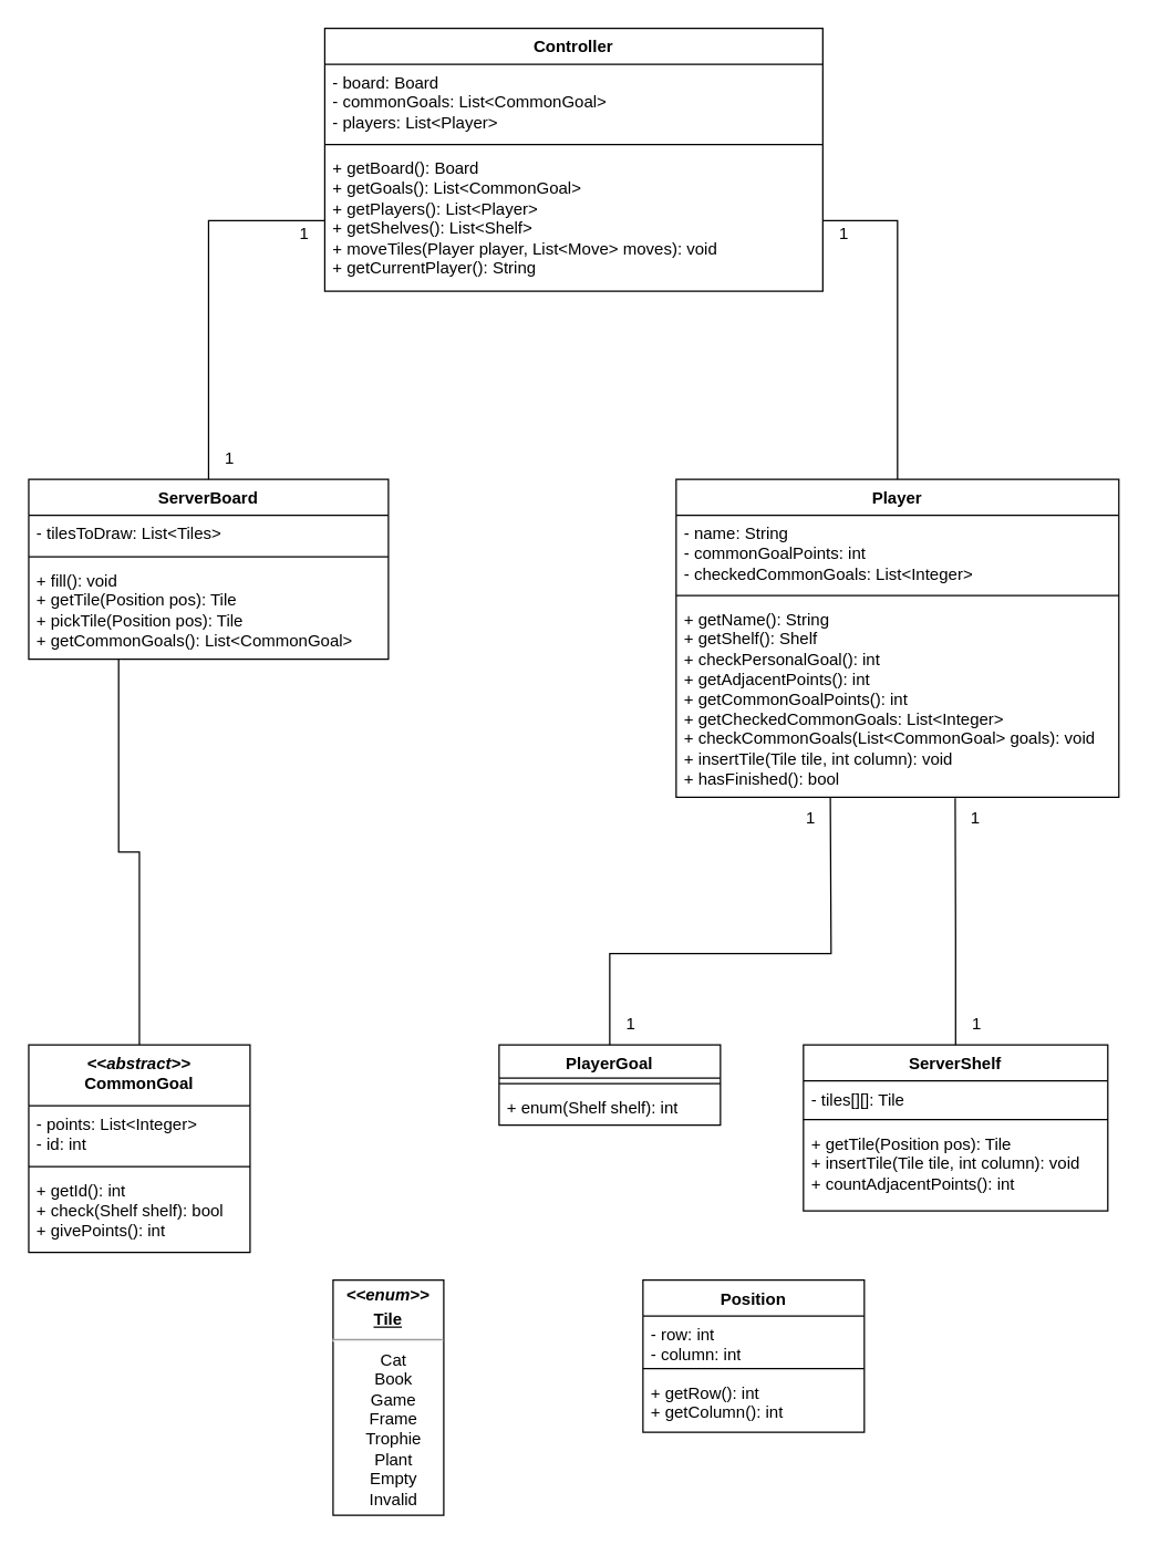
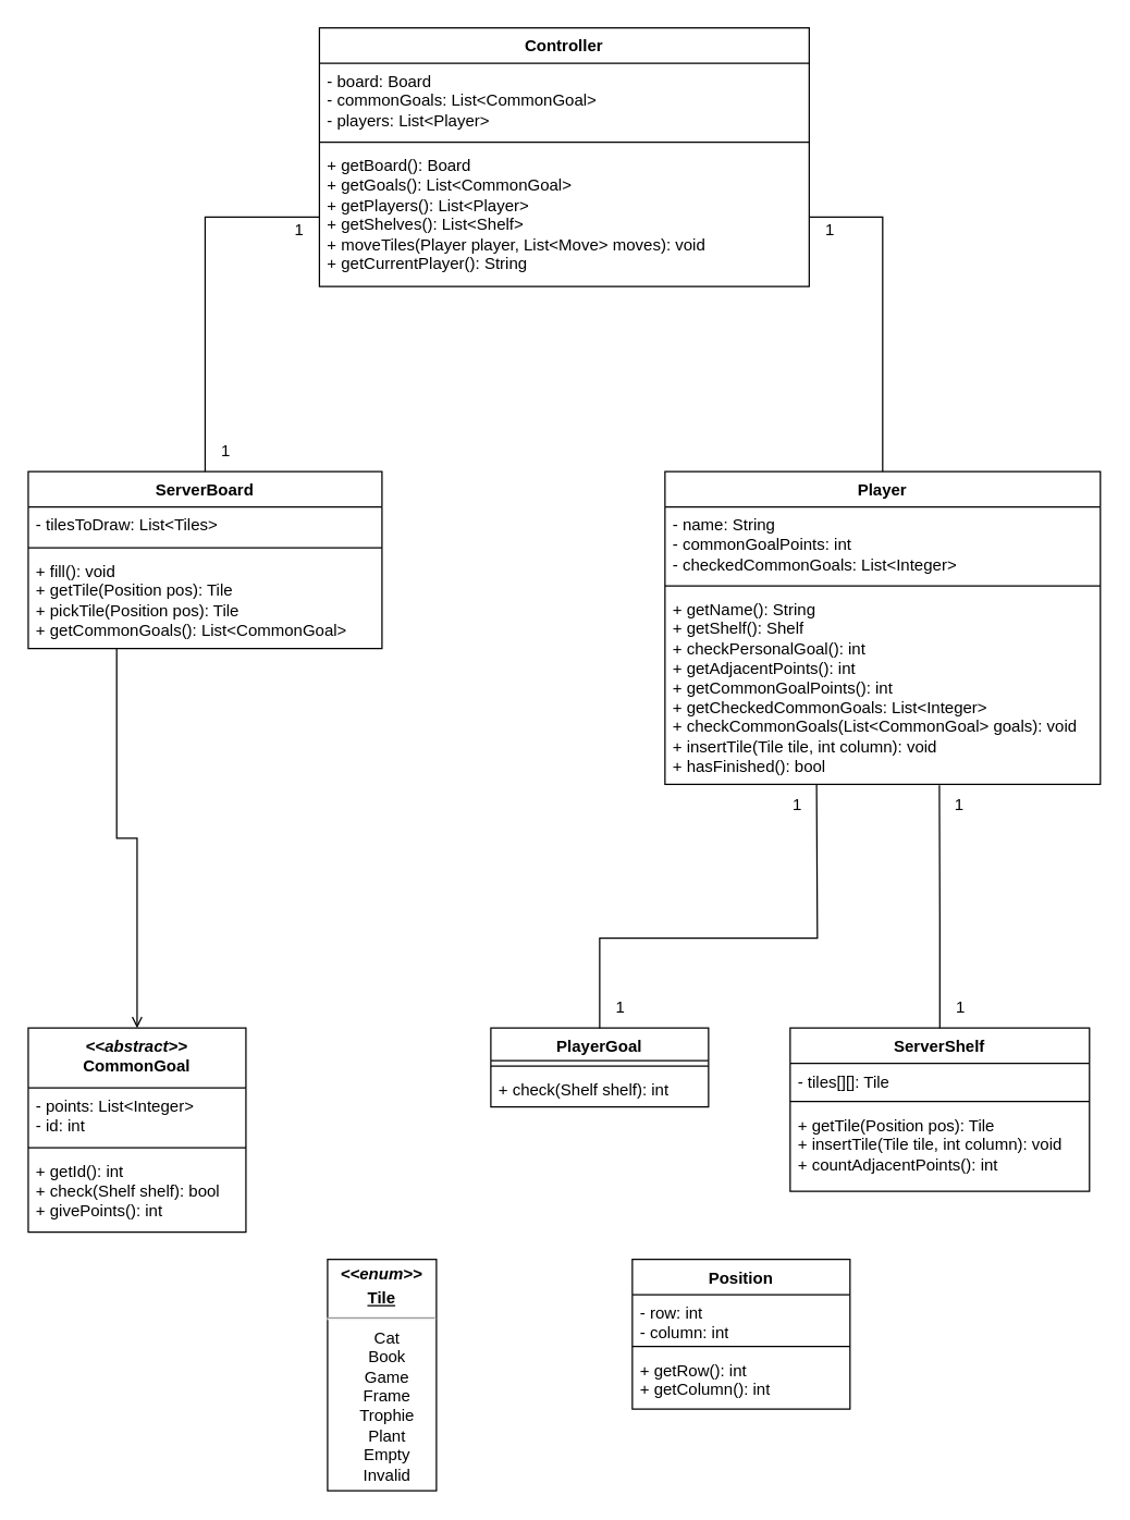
  <mxCell id="0" />
  <mxCell id="1" parent="0" />
  <mxCell id="2" value="Player" style="swimlane;fontStyle=1;align=center;verticalAlign=top;childLayout=stackLayout;horizontal=1;startSize=26;horizontalStack=0;resizeParent=1;resizeParentMax=0;resizeLast=0;collapsible=1;marginBottom=0;whiteSpace=wrap;html=1;" parent="1" vertex="1"><mxGeometry x="488" y="346" width="320" height="230" as="geometry" /></mxCell>
  <mxCell id="3" value="&lt;div&gt;- name: String&lt;/div&gt;&lt;div&gt;- commonGoalPoints: int&lt;/div&gt;&lt;div&gt;- checkedCommonGoals: List&amp;lt;Integer&amp;gt;&lt;br&gt;&lt;/div&gt;" style="text;strokeColor=none;fillColor=none;align=left;verticalAlign=top;spacingLeft=4;spacingRight=4;overflow=hidden;rotatable=0;points=[[0,0.5],[1,0.5]];portConstraint=eastwest;whiteSpace=wrap;html=1;" parent="2" vertex="1"><mxGeometry y="26" width="320" height="54" as="geometry" /></mxCell>
  <mxCell id="4" value="" style="line;strokeWidth=1;fillColor=none;align=left;verticalAlign=middle;spacingTop=-1;spacingLeft=3;spacingRight=3;rotatable=0;labelPosition=right;points=[];portConstraint=eastwest;strokeColor=inherit;" parent="2" vertex="1"><mxGeometry y="80" width="320" height="8" as="geometry" /></mxCell>
  <mxCell id="5" value="&lt;div&gt;+ getName(): String&lt;/div&gt;&lt;div&gt;+ getShelf(): Shelf&lt;/div&gt;&lt;div&gt;+ checkPersonalGoal(): int&lt;br&gt;&lt;/div&gt;&lt;div&gt;+ getAdjacentPoints(): int&lt;/div&gt;&lt;div&gt;+ getCommonGoalPoints(): int&lt;/div&gt;&lt;div&gt;+ getCheckedCommonGoals: List&amp;lt;Integer&amp;gt;&lt;/div&gt;&lt;div&gt;+ checkCommonGoals(List&amp;lt;CommonGoal&amp;gt; goals): void&lt;/div&gt;&lt;div&gt;+ insertTile(Tile tile, int column): void&lt;/div&gt;&lt;div&gt;+ hasFinished(): bool&lt;br&gt;&lt;/div&gt;" style="text;strokeColor=none;fillColor=none;align=left;verticalAlign=top;spacingLeft=4;spacingRight=4;overflow=hidden;rotatable=0;points=[[0,0.5],[1,0.5]];portConstraint=eastwest;whiteSpace=wrap;html=1;" parent="2" vertex="1"><mxGeometry y="88" width="320" height="142" as="geometry" /></mxCell>
- <mxCell id="6" style="edgeStyle=orthogonalEdgeStyle;rounded=0;orthogonalLoop=1;jettySize=auto;html=1;exitX=0.25;exitY=1;exitDx=0;exitDy=0;entryX=0.5;entryY=0;entryDx=0;entryDy=0;endArrow=none;endFill=0;" parent="1" source="7" target="11" edge="1"><mxGeometry relative="1" as="geometry" /></mxCell>
+ <mxCell id="6" style="edgeStyle=orthogonalEdgeStyle;rounded=0;orthogonalLoop=1;jettySize=auto;html=1;exitX=0.25;exitY=1;exitDx=0;exitDy=0;entryX=0.5;entryY=0;entryDx=0;entryDy=0;endArrow=open;endFill=0;" parent="1" source="7" target="11" edge="1"><mxGeometry relative="1" as="geometry" /></mxCell>
  <mxCell id="7" value="ServerBoard" style="swimlane;fontStyle=1;align=center;verticalAlign=top;childLayout=stackLayout;horizontal=1;startSize=26;horizontalStack=0;resizeParent=1;resizeParentMax=0;resizeLast=0;collapsible=1;marginBottom=0;whiteSpace=wrap;html=1;" parent="1" vertex="1"><mxGeometry x="20" y="346" width="260" height="130" as="geometry" /></mxCell>
  <mxCell id="8" value="- tilesToDraw: List&amp;lt;Tiles&amp;gt;" style="text;strokeColor=none;fillColor=none;align=left;verticalAlign=top;spacingLeft=4;spacingRight=4;overflow=hidden;rotatable=0;points=[[0,0.5],[1,0.5]];portConstraint=eastwest;whiteSpace=wrap;html=1;" parent="7" vertex="1"><mxGeometry y="26" width="260" height="26" as="geometry" /></mxCell>
  <mxCell id="9" value="" style="line;strokeWidth=1;fillColor=none;align=left;verticalAlign=middle;spacingTop=-1;spacingLeft=3;spacingRight=3;rotatable=0;labelPosition=right;points=[];portConstraint=eastwest;strokeColor=inherit;" parent="7" vertex="1"><mxGeometry y="52" width="260" height="8" as="geometry" /></mxCell>
  <mxCell id="10" value="&lt;div&gt;+ fill(): void&lt;/div&gt;&lt;div&gt;+ getTile(Position pos): Tile&lt;br&gt;&lt;/div&gt;&lt;div&gt;+ pickTile(Position pos): Tile&lt;/div&gt;&lt;div&gt;+ getCommonGoals(): List&amp;lt;CommonGoal&amp;gt;&lt;br&gt;&lt;/div&gt;&lt;div&gt;&lt;br&gt;&lt;/div&gt;" style="text;strokeColor=none;fillColor=none;align=left;verticalAlign=top;spacingLeft=4;spacingRight=4;overflow=hidden;rotatable=0;points=[[0,0.5],[1,0.5]];portConstraint=eastwest;whiteSpace=wrap;html=1;" parent="7" vertex="1"><mxGeometry y="60" width="260" height="70" as="geometry" /></mxCell>
  <mxCell id="11" value="&lt;div&gt;&lt;i&gt;&amp;lt;&amp;lt;abstract&amp;gt;&amp;gt;&lt;/i&gt;&lt;br&gt;&lt;/div&gt;&lt;div&gt;CommonGoal&lt;br&gt;&lt;/div&gt;" style="swimlane;fontStyle=1;align=center;verticalAlign=top;childLayout=stackLayout;horizontal=1;startSize=44;horizontalStack=0;resizeParent=1;resizeParentMax=0;resizeLast=0;collapsible=1;marginBottom=0;whiteSpace=wrap;html=1;" parent="1" vertex="1"><mxGeometry x="20" y="755" width="160" height="150" as="geometry" /></mxCell>
  <mxCell id="12" value="&lt;div&gt;- points: List&amp;lt;Integer&amp;gt;&lt;/div&gt;&lt;div&gt;- id: int&lt;br&gt;&lt;/div&gt;" style="text;strokeColor=none;fillColor=none;align=left;verticalAlign=top;spacingLeft=4;spacingRight=4;overflow=hidden;rotatable=0;points=[[0,0.5],[1,0.5]];portConstraint=eastwest;whiteSpace=wrap;html=1;" parent="11" vertex="1"><mxGeometry y="44" width="160" height="40" as="geometry" /></mxCell>
  <mxCell id="13" value="" style="line;strokeWidth=1;fillColor=none;align=left;verticalAlign=middle;spacingTop=-1;spacingLeft=3;spacingRight=3;rotatable=0;labelPosition=right;points=[];portConstraint=eastwest;strokeColor=inherit;" parent="11" vertex="1"><mxGeometry y="84" width="160" height="8" as="geometry" /></mxCell>
  <mxCell id="14" value="&lt;div&gt;+ getId(): int&lt;br&gt;&lt;/div&gt;&lt;div&gt;+ check(Shelf shelf): bool&lt;/div&gt;&lt;div&gt;+ givePoints(): int&lt;br&gt;&lt;/div&gt;" style="text;strokeColor=none;fillColor=none;align=left;verticalAlign=top;spacingLeft=4;spacingRight=4;overflow=hidden;rotatable=0;points=[[0,0.5],[1,0.5]];portConstraint=eastwest;whiteSpace=wrap;html=1;" parent="11" vertex="1"><mxGeometry y="92" width="160" height="58" as="geometry" /></mxCell>
  <mxCell id="15" value="ServerShelf" style="swimlane;fontStyle=1;align=center;verticalAlign=top;childLayout=stackLayout;horizontal=1;startSize=26;horizontalStack=0;resizeParent=1;resizeParentMax=0;resizeLast=0;collapsible=1;marginBottom=0;whiteSpace=wrap;html=1;" parent="1" vertex="1"><mxGeometry x="580" y="755" width="220" height="120" as="geometry" /></mxCell>
  <mxCell id="16" value="- tiles[][]: Tile" style="text;strokeColor=none;fillColor=none;align=left;verticalAlign=top;spacingLeft=4;spacingRight=4;overflow=hidden;rotatable=0;points=[[0,0.5],[1,0.5]];portConstraint=eastwest;whiteSpace=wrap;html=1;" parent="15" vertex="1"><mxGeometry y="26" width="220" height="24" as="geometry" /></mxCell>
  <mxCell id="17" value="" style="line;strokeWidth=1;fillColor=none;align=left;verticalAlign=middle;spacingTop=-1;spacingLeft=3;spacingRight=3;rotatable=0;labelPosition=right;points=[];portConstraint=eastwest;strokeColor=inherit;" parent="15" vertex="1"><mxGeometry y="50" width="220" height="8" as="geometry" /></mxCell>
  <mxCell id="18" value="&lt;div&gt;+ getTile(Position pos): Tile&lt;/div&gt;&lt;div&gt;+ insertTile(Tile tile, int column): void&lt;/div&gt;&lt;div&gt;+ countAdjacentPoints(): int&lt;br&gt;&lt;/div&gt;" style="text;strokeColor=none;fillColor=none;align=left;verticalAlign=top;spacingLeft=4;spacingRight=4;overflow=hidden;rotatable=0;points=[[0,0.5],[1,0.5]];portConstraint=eastwest;whiteSpace=wrap;html=1;" parent="15" vertex="1"><mxGeometry y="58" width="220" height="62" as="geometry" /></mxCell>
  <mxCell id="19" value="&lt;div&gt;PlayerGoal&lt;br&gt;&lt;/div&gt;" style="swimlane;fontStyle=1;align=center;verticalAlign=top;childLayout=stackLayout;horizontal=1;startSize=24;horizontalStack=0;resizeParent=1;resizeParentMax=0;resizeLast=0;collapsible=1;marginBottom=0;whiteSpace=wrap;html=1;" parent="1" vertex="1"><mxGeometry x="360" y="755" width="160" height="58" as="geometry" /></mxCell>
  <mxCell id="20" value="" style="line;strokeWidth=1;fillColor=none;align=left;verticalAlign=middle;spacingTop=-1;spacingLeft=3;spacingRight=3;rotatable=0;labelPosition=right;points=[];portConstraint=eastwest;strokeColor=inherit;" parent="19" vertex="1"><mxGeometry y="24" width="160" height="8" as="geometry" /></mxCell>
- <mxCell id="21" value="+ enum(Shelf shelf): int" style="text;strokeColor=none;fillColor=none;align=left;verticalAlign=top;spacingLeft=4;spacingRight=4;overflow=hidden;rotatable=0;points=[[0,0.5],[1,0.5]];portConstraint=eastwest;whiteSpace=wrap;html=1;" parent="19" vertex="1"><mxGeometry y="32" width="160" height="26" as="geometry" /></mxCell>
+ <mxCell id="21" value="+ check(Shelf shelf): int" style="text;strokeColor=none;fillColor=none;align=left;verticalAlign=top;spacingLeft=4;spacingRight=4;overflow=hidden;rotatable=0;points=[[0,0.5],[1,0.5]];portConstraint=eastwest;whiteSpace=wrap;html=1;" parent="19" vertex="1"><mxGeometry y="32" width="160" height="26" as="geometry" /></mxCell>
  <mxCell id="22" value="Controller" style="swimlane;fontStyle=1;align=center;verticalAlign=top;childLayout=stackLayout;horizontal=1;startSize=26;horizontalStack=0;resizeParent=1;resizeParentMax=0;resizeLast=0;collapsible=1;marginBottom=0;whiteSpace=wrap;html=1;" parent="1" vertex="1"><mxGeometry x="234" y="20" width="360" height="190" as="geometry" /></mxCell>
  <mxCell id="23" value="&lt;div&gt;- board: Board&lt;/div&gt;&lt;div&gt;- commonGoals: List&amp;lt;CommonGoal&amp;gt;&lt;/div&gt;&lt;div&gt;- players: List&amp;lt;Player&amp;gt;&lt;/div&gt;" style="text;strokeColor=none;fillColor=none;align=left;verticalAlign=top;spacingLeft=4;spacingRight=4;overflow=hidden;rotatable=0;points=[[0,0.5],[1,0.5]];portConstraint=eastwest;whiteSpace=wrap;html=1;" parent="22" vertex="1"><mxGeometry y="26" width="360" height="54" as="geometry" /></mxCell>
  <mxCell id="24" value="" style="line;strokeWidth=1;fillColor=none;align=left;verticalAlign=middle;spacingTop=-1;spacingLeft=3;spacingRight=3;rotatable=0;labelPosition=right;points=[];portConstraint=eastwest;strokeColor=inherit;" parent="22" vertex="1"><mxGeometry y="80" width="360" height="8" as="geometry" /></mxCell>
  <mxCell id="25" value="&lt;div&gt;+ getBoard(): Board&lt;/div&gt;&lt;div&gt;+ getGoals(): List&amp;lt;CommonGoal&amp;gt;&lt;/div&gt;&lt;div&gt;+ getPlayers(): List&amp;lt;Player&amp;gt;&lt;/div&gt;&lt;div&gt;+ getShelves(): List&amp;lt;Shelf&amp;gt;&lt;/div&gt;&lt;div&gt;+ moveTiles(Player player, List&amp;lt;Move&amp;gt; moves): void&lt;/div&gt;&lt;div&gt;+ getCurrentPlayer(): String&lt;/div&gt;&lt;div&gt;&lt;br&gt;&lt;/div&gt;" style="text;strokeColor=none;fillColor=none;align=left;verticalAlign=top;spacingLeft=4;spacingRight=4;overflow=hidden;rotatable=0;points=[[0,0.5],[1,0.5]];portConstraint=eastwest;whiteSpace=wrap;html=1;" parent="22" vertex="1"><mxGeometry y="88" width="360" height="102" as="geometry" /></mxCell>
  <mxCell id="26" style="edgeStyle=orthogonalEdgeStyle;rounded=0;orthogonalLoop=1;jettySize=auto;html=1;exitX=1;exitY=0.5;exitDx=0;exitDy=0;entryX=0.5;entryY=0;entryDx=0;entryDy=0;endArrow=none;endFill=0;" parent="1" source="25" target="2" edge="1"><mxGeometry relative="1" as="geometry" /></mxCell>
  <mxCell id="27" value="&lt;div&gt;1&lt;/div&gt;" style="text;html=1;align=center;verticalAlign=middle;resizable=0;points=[[0,0.5,0,0,0]];autosize=1;strokeColor=none;fillColor=none;" parent="1" vertex="1"><mxGeometry x="594" y="154" width="30" height="30" as="geometry" /></mxCell>
  <mxCell id="28" style="edgeStyle=orthogonalEdgeStyle;rounded=0;orthogonalLoop=1;jettySize=auto;html=1;exitX=0;exitY=0.5;exitDx=0;exitDy=0;entryX=0.5;entryY=0;entryDx=0;entryDy=0;endArrow=none;endFill=0;" parent="1" source="25" target="7" edge="1"><mxGeometry relative="1" as="geometry" /></mxCell>
  <mxCell id="29" value="1" style="text;html=1;align=center;verticalAlign=middle;resizable=0;points=[];autosize=1;strokeColor=none;fillColor=none;" parent="1" vertex="1"><mxGeometry x="150" y="316" width="30" height="30" as="geometry" /></mxCell>
  <mxCell id="30" value="1" style="text;html=1;align=center;verticalAlign=middle;resizable=0;points=[];autosize=1;strokeColor=none;fillColor=none;" parent="1" vertex="1"><mxGeometry x="204" y="154" width="30" height="30" as="geometry" /></mxCell>
  <mxCell id="31" value="" style="endArrow=none;endFill=0;endSize=12;html=1;rounded=0;entryX=0.5;entryY=0;entryDx=0;entryDy=0;exitX=0.023;exitY=0.021;exitDx=0;exitDy=0;exitPerimeter=0;" parent="1" source="32" target="15" edge="1"><mxGeometry width="160" relative="1" as="geometry"><mxPoint x="690" y="629" as="sourcePoint" /><mxPoint x="640" y="699" as="targetPoint" /><Array as="points"><mxPoint x="690" y="679" /></Array></mxGeometry></mxCell>
  <mxCell id="32" value="&lt;div&gt;1&lt;/div&gt;" style="text;html=1;align=center;verticalAlign=middle;resizable=0;points=[];autosize=1;strokeColor=none;fillColor=none;" parent="1" vertex="1"><mxGeometry x="689" y="576" width="30" height="30" as="geometry" /></mxCell>
  <mxCell id="33" value="&lt;div&gt;1&lt;/div&gt;" style="text;html=1;align=center;verticalAlign=middle;resizable=0;points=[];autosize=1;strokeColor=none;fillColor=none;" parent="1" vertex="1"><mxGeometry x="690" y="725" width="30" height="30" as="geometry" /></mxCell>
  <mxCell id="34" value="" style="endArrow=none;endFill=0;endSize=12;html=1;rounded=0;entryX=0.5;entryY=0;entryDx=0;entryDy=0;exitX=0.981;exitY=0.005;exitDx=0;exitDy=0;exitPerimeter=0;" parent="1" source="36" target="19" edge="1"><mxGeometry width="160" relative="1" as="geometry"><mxPoint x="360" y="689" as="sourcePoint" /><mxPoint x="520" y="689" as="targetPoint" /><Array as="points"><mxPoint x="600" y="689" /><mxPoint x="520" y="689" /><mxPoint x="440" y="689" /></Array></mxGeometry></mxCell>
  <mxCell id="35" value="&lt;div&gt;1&lt;/div&gt;" style="text;html=1;align=center;verticalAlign=middle;resizable=0;points=[];autosize=1;strokeColor=none;fillColor=none;" parent="1" vertex="1"><mxGeometry x="440" y="725" width="30" height="30" as="geometry" /></mxCell>
  <mxCell id="36" value="&lt;div&gt;1&lt;/div&gt;" style="text;html=1;align=center;verticalAlign=middle;resizable=0;points=[];autosize=1;strokeColor=none;fillColor=none;" parent="1" vertex="1"><mxGeometry x="570" y="576" width="30" height="30" as="geometry" /></mxCell>
  <mxCell id="37" value="&lt;p style=&quot;margin: 4px 0px 0px; text-align: center;&quot;&gt;&lt;b&gt;&lt;i&gt;&amp;lt;&amp;lt;enum&amp;gt;&amp;gt;&lt;/i&gt;&lt;/b&gt;&lt;/p&gt;&lt;p style=&quot;margin:0px;margin-top:4px;text-align:center;text-decoration:underline;&quot;&gt;&lt;b&gt;Tile&lt;br&gt;&lt;/b&gt;&lt;/p&gt;&lt;hr&gt;&lt;p style=&quot;margin:0px;margin-left:8px;&quot; align=&quot;center&quot;&gt;Cat&lt;/p&gt;&lt;p style=&quot;margin:0px;margin-left:8px;&quot; align=&quot;center&quot;&gt;Book&lt;/p&gt;&lt;p style=&quot;margin:0px;margin-left:8px;&quot; align=&quot;center&quot;&gt;Game&lt;/p&gt;&lt;p style=&quot;margin:0px;margin-left:8px;&quot; align=&quot;center&quot;&gt;Frame&lt;/p&gt;&lt;p style=&quot;margin:0px;margin-left:8px;&quot; align=&quot;center&quot;&gt;Trophie&lt;/p&gt;&lt;p style=&quot;margin:0px;margin-left:8px;&quot; align=&quot;center&quot;&gt;Plant&lt;/p&gt;&lt;p style=&quot;margin:0px;margin-left:8px;&quot; align=&quot;center&quot;&gt;Empty&lt;/p&gt;&lt;p style=&quot;margin:0px;margin-left:8px;&quot; align=&quot;center&quot;&gt;Invalid&lt;br&gt;&lt;/p&gt;" style="verticalAlign=top;align=left;overflow=fill;fontSize=12;fontFamily=Helvetica;html=1;whiteSpace=wrap;" parent="1" vertex="1"><mxGeometry x="240" y="925" width="80" height="170" as="geometry" /></mxCell>
  <mxCell id="38" value="Position" style="swimlane;fontStyle=1;align=center;verticalAlign=top;childLayout=stackLayout;horizontal=1;startSize=26;horizontalStack=0;resizeParent=1;resizeParentMax=0;resizeLast=0;collapsible=1;marginBottom=0;whiteSpace=wrap;html=1;" parent="1" vertex="1"><mxGeometry x="464" y="925" width="160" height="110" as="geometry" /></mxCell>
  <mxCell id="39" value="&lt;div&gt;- row: int&lt;/div&gt;&lt;div&gt;- column: int&lt;br&gt;&lt;/div&gt;" style="text;strokeColor=none;fillColor=none;align=left;verticalAlign=top;spacingLeft=4;spacingRight=4;overflow=hidden;rotatable=0;points=[[0,0.5],[1,0.5]];portConstraint=eastwest;whiteSpace=wrap;html=1;" parent="38" vertex="1"><mxGeometry y="26" width="160" height="34" as="geometry" /></mxCell>
  <mxCell id="40" value="" style="line;strokeWidth=1;fillColor=none;align=left;verticalAlign=middle;spacingTop=-1;spacingLeft=3;spacingRight=3;rotatable=0;labelPosition=right;points=[];portConstraint=eastwest;strokeColor=inherit;" parent="38" vertex="1"><mxGeometry y="60" width="160" height="8" as="geometry" /></mxCell>
  <mxCell id="41" value="&lt;div&gt;+ getRow(): int&lt;/div&gt;&lt;div&gt;+ getColumn(): int&lt;br&gt;&lt;/div&gt;" style="text;strokeColor=none;fillColor=none;align=left;verticalAlign=top;spacingLeft=4;spacingRight=4;overflow=hidden;rotatable=0;points=[[0,0.5],[1,0.5]];portConstraint=eastwest;whiteSpace=wrap;html=1;" parent="38" vertex="1"><mxGeometry y="68" width="160" height="42" as="geometry" /></mxCell>
